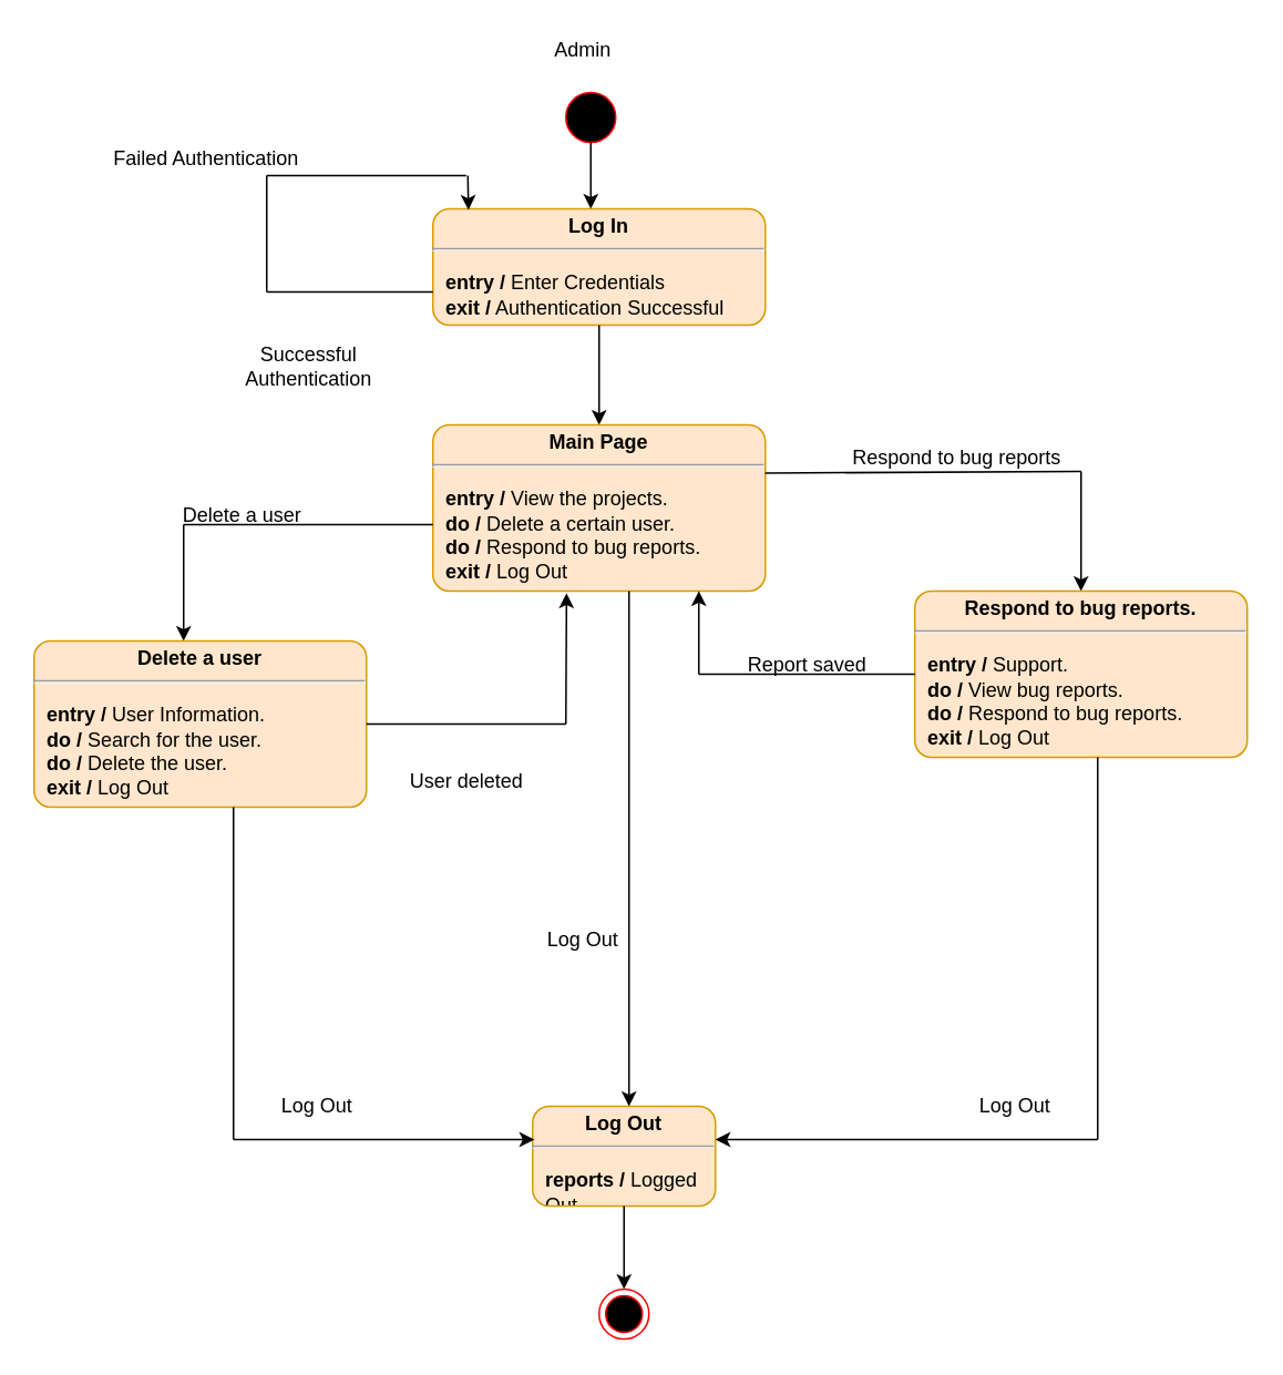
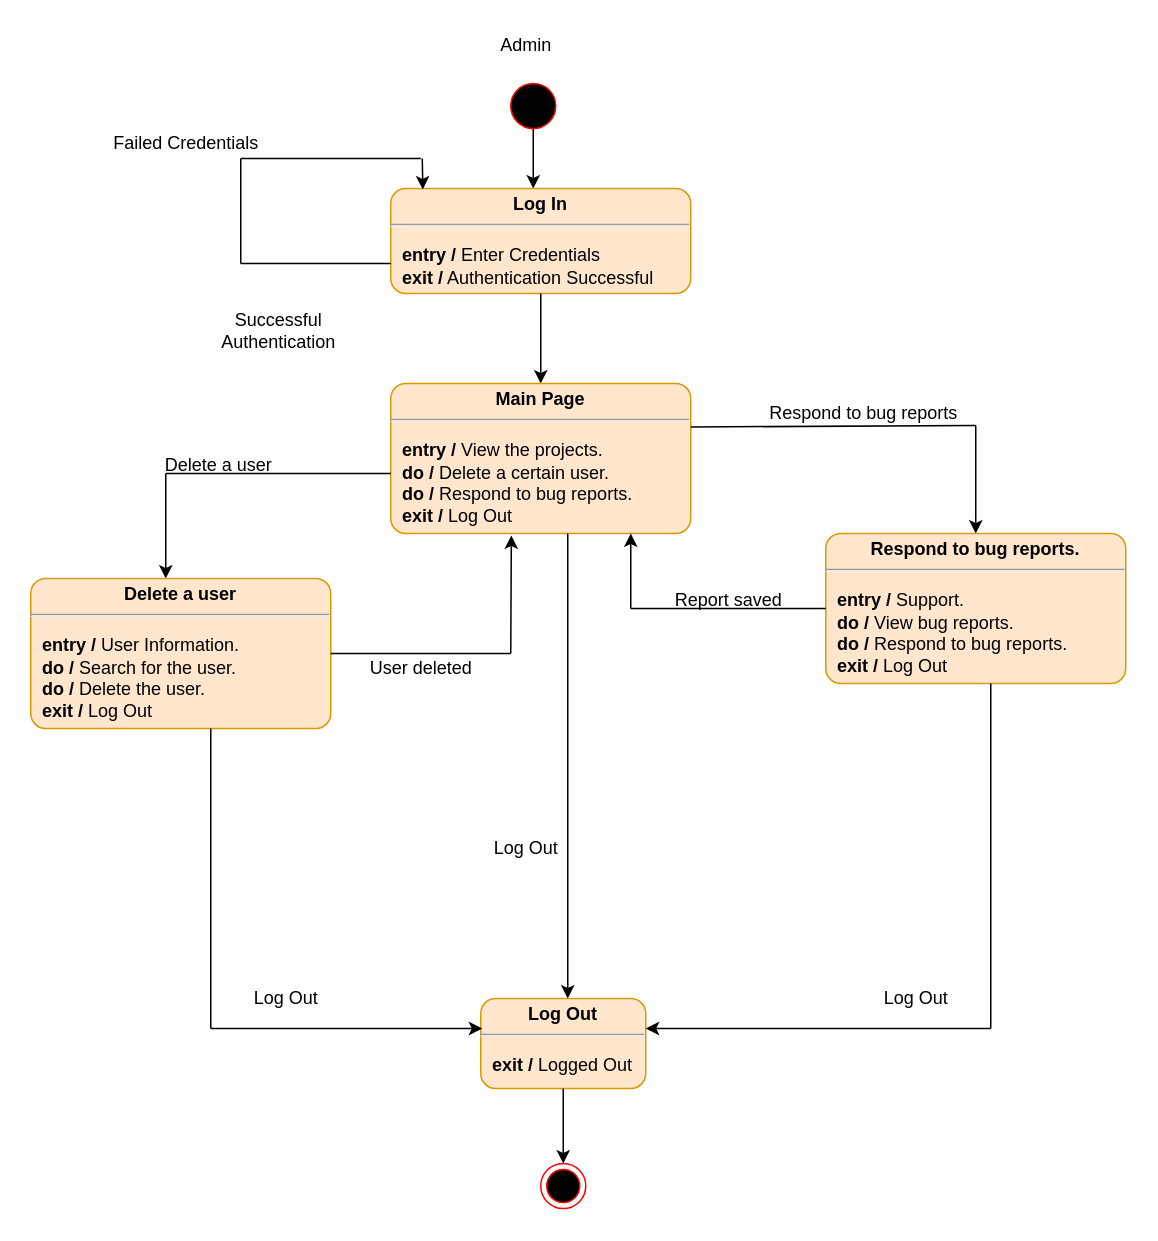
  <mxCell id="0" />
  <mxCell id="1" parent="0" />
  <mxCell id="2" value="" style="shape=ellipse;html=1;fillColor=#000000;fontSize=18;fontColor=#000000;strokeColor=#FF0000;" parent="1" vertex="1"><mxGeometry x="340" y="55" width="30" height="30" as="geometry" /></mxCell>
  <mxCell id="3" value="Admin" style="text;html=1;resizable=0;autosize=1;align=center;verticalAlign=middle;points=[];fillColor=none;strokeColor=none;rounded=0;" parent="1" vertex="1"><mxGeometry x="325" y="20" width="50" height="20" as="geometry" /></mxCell>
  <mxCell id="4" value="" style="endArrow=classic;html=1;rounded=0;exitX=0.5;exitY=1;exitDx=0;exitDy=0;" parent="1" source="2" edge="1"><mxGeometry width="50" height="50" relative="1" as="geometry"><mxPoint x="350" y="135" as="sourcePoint" /><mxPoint x="355" y="125" as="targetPoint" /></mxGeometry></mxCell>
  <mxCell id="5" value="&lt;p style=&quot;margin: 0px ; margin-top: 4px ; text-align: center&quot;&gt;&lt;b&gt;Log In&lt;/b&gt;&lt;/p&gt;&lt;hr&gt;&lt;p&gt;&lt;/p&gt;&lt;p style=&quot;margin: 0px ; margin-left: 8px ; text-align: left&quot;&gt;&lt;b&gt;entry /&lt;/b&gt; Enter Credentials&lt;br&gt;&lt;b&gt;exit /&lt;/b&gt; Authentication Successful&lt;/p&gt;" style="shape=mxgraph.sysml.simpleState;html=1;overflow=fill;whiteSpace=wrap;align=center;fillColor=#ffe6cc;strokeColor=#d79b00;" parent="1" vertex="1"><mxGeometry x="260" y="125" width="200" height="70" as="geometry" /></mxCell>
  <mxCell id="6" value="" style="endArrow=none;html=1;rounded=0;" parent="1" edge="1"><mxGeometry width="50" height="50" relative="1" as="geometry"><mxPoint x="160" y="175" as="sourcePoint" /><mxPoint x="260" y="175" as="targetPoint" /><Array as="points"><mxPoint x="190" y="175" /></Array></mxGeometry></mxCell>
  <mxCell id="7" value="" style="endArrow=none;html=1;rounded=0;" parent="1" edge="1"><mxGeometry width="50" height="50" relative="1" as="geometry"><mxPoint x="160" y="175" as="sourcePoint" /><mxPoint x="160" y="105" as="targetPoint" /></mxGeometry></mxCell>
  <mxCell id="8" value="" style="endArrow=classic;html=1;rounded=0;entryX=0.107;entryY=0.01;entryDx=0;entryDy=0;entryPerimeter=0;" parent="1" target="5" edge="1"><mxGeometry width="50" height="50" relative="1" as="geometry"><mxPoint x="281" y="105" as="sourcePoint" /><mxPoint x="300" y="105" as="targetPoint" /></mxGeometry></mxCell>
  <mxCell id="9" value="" style="endArrow=none;html=1;rounded=0;" parent="1" edge="1"><mxGeometry width="50" height="50" relative="1" as="geometry"><mxPoint x="160" y="105" as="sourcePoint" /><mxPoint x="280" y="105" as="targetPoint" /></mxGeometry></mxCell>
- <mxCell id="10" value="Failed Authentication&amp;nbsp;" style="text;html=1;resizable=0;autosize=1;align=center;verticalAlign=middle;points=[];fillColor=none;strokeColor=none;rounded=0;" parent="1" vertex="1"><mxGeometry x="60" y="85" width="130" height="20" as="geometry" /></mxCell>
+ <mxCell id="10" value="Failed Credentials&amp;nbsp;" style="text;html=1;resizable=0;autosize=1;align=center;verticalAlign=middle;points=[];fillColor=none;strokeColor=none;rounded=0;" parent="1" vertex="1"><mxGeometry x="60" y="85" width="130" height="20" as="geometry" /></mxCell>
  <mxCell id="11" value="" style="endArrow=classic;html=1;rounded=0;exitX=0.5;exitY=1;exitDx=0;exitDy=0;exitPerimeter=0;" parent="1" source="5" edge="1"><mxGeometry width="50" height="50" relative="1" as="geometry"><mxPoint x="350" y="245" as="sourcePoint" /><mxPoint x="360" y="255" as="targetPoint" /></mxGeometry></mxCell>
  <mxCell id="12" value="&lt;p style=&quot;margin: 0px ; margin-top: 4px ; text-align: center&quot;&gt;&lt;b&gt;Main Page&lt;/b&gt;&lt;/p&gt;&lt;hr&gt;&lt;p&gt;&lt;/p&gt;&lt;p style=&quot;margin: 0px ; margin-left: 8px ; text-align: left&quot;&gt;&lt;b&gt;entry / &lt;/b&gt;View the projects.&lt;/p&gt;&lt;p style=&quot;margin: 0px ; margin-left: 8px ; text-align: left&quot;&gt;&lt;b&gt;do / &lt;/b&gt;Delete&lt;b&gt;&amp;nbsp;&lt;/b&gt;a certain user.&lt;/p&gt;&lt;p style=&quot;margin: 0px ; margin-left: 8px ; text-align: left&quot;&gt;&lt;b&gt;do / &lt;/b&gt;Respond to&amp;nbsp;bug reports.&lt;br&gt;&lt;b&gt;exit / &lt;/b&gt;Log Out&lt;/p&gt;" style="shape=mxgraph.sysml.simpleState;html=1;overflow=fill;whiteSpace=wrap;align=center;fillColor=#ffe6cc;strokeColor=#d79b00;" parent="1" vertex="1"><mxGeometry x="260" y="255" width="200" height="100" as="geometry" /></mxCell>
  <mxCell id="13" value="Successful &lt;br&gt;Authentication" style="text;html=1;resizable=0;autosize=1;align=center;verticalAlign=middle;points=[];fillColor=none;strokeColor=none;rounded=0;" parent="1" vertex="1"><mxGeometry x="140" y="205" width="90" height="30" as="geometry" /></mxCell>
  <mxCell id="14" value="" style="endArrow=none;html=1;rounded=0;" parent="1" edge="1"><mxGeometry width="50" height="50" relative="1" as="geometry"><mxPoint x="110" y="315" as="sourcePoint" /><mxPoint x="260" y="315" as="targetPoint" /></mxGeometry></mxCell>
  <mxCell id="15" value="" style="endArrow=classic;html=1;rounded=0;" parent="1" edge="1"><mxGeometry width="50" height="50" relative="1" as="geometry"><mxPoint x="110" y="315" as="sourcePoint" /><mxPoint x="110" y="385" as="targetPoint" /></mxGeometry></mxCell>
  <mxCell id="16" value="&lt;p style=&quot;margin: 0px ; margin-top: 4px ; text-align: center&quot;&gt;&lt;b&gt;Delete a user&lt;/b&gt;&lt;/p&gt;&lt;hr&gt;&lt;p&gt;&lt;/p&gt;&lt;p style=&quot;margin: 0px ; margin-left: 8px ; text-align: left&quot;&gt;&lt;b&gt;entry / &lt;/b&gt;User Information.&lt;/p&gt;&lt;p style=&quot;margin: 0px ; margin-left: 8px ; text-align: left&quot;&gt;&lt;b&gt;do / &lt;/b&gt;Search for the user.&lt;/p&gt;&lt;p style=&quot;margin: 0px ; margin-left: 8px ; text-align: left&quot;&gt;&lt;b&gt;do / &lt;/b&gt;Delete the user.&lt;/p&gt;&lt;p style=&quot;margin: 0px ; margin-left: 8px ; text-align: left&quot;&gt;&lt;b&gt;exit / &lt;/b&gt;Log Out&lt;/p&gt;" style="shape=mxgraph.sysml.simpleState;html=1;overflow=fill;whiteSpace=wrap;align=center;fillColor=#ffe6cc;strokeColor=#d79b00;" parent="1" vertex="1"><mxGeometry x="20" y="385" width="200" height="100" as="geometry" /></mxCell>
  <mxCell id="17" style="edgeStyle=none;rounded=0;orthogonalLoop=1;jettySize=auto;html=1;" parent="1" edge="1"><mxGeometry relative="1" as="geometry"><mxPoint x="650" y="283" as="sourcePoint" /><mxPoint x="650" y="355" as="targetPoint" /></mxGeometry></mxCell>
  <mxCell id="18" value="" style="endArrow=none;html=1;rounded=0;" parent="1" edge="1"><mxGeometry width="50" height="50" relative="1" as="geometry"><mxPoint x="460" y="284" as="sourcePoint" /><mxPoint x="650" y="283" as="targetPoint" /></mxGeometry></mxCell>
  <mxCell id="19" value="&lt;p style=&quot;margin: 0px ; margin-top: 4px ; text-align: center&quot;&gt;&lt;b&gt;Respond to bug reports.&lt;/b&gt;&lt;/p&gt;&lt;hr&gt;&lt;p&gt;&lt;/p&gt;&lt;p style=&quot;margin: 0px ; margin-left: 8px ; text-align: left&quot;&gt;&lt;b&gt;entry / &lt;/b&gt;Support.&lt;/p&gt;&lt;p style=&quot;margin: 0px ; margin-left: 8px ; text-align: left&quot;&gt;&lt;b&gt;do / &lt;/b&gt;View bug reports.&lt;/p&gt;&lt;p style=&quot;margin: 0px ; margin-left: 8px ; text-align: left&quot;&gt;&lt;b&gt;do / &lt;/b&gt;Respond to bug reports.&lt;br&gt;&lt;b&gt;exit / &lt;/b&gt;Log Out&lt;/p&gt;" style="shape=mxgraph.sysml.simpleState;html=1;overflow=fill;whiteSpace=wrap;align=center;fillColor=#ffe6cc;strokeColor=#d79b00;" parent="1" vertex="1"><mxGeometry x="550" y="355" width="200" height="100" as="geometry" /></mxCell>
  <mxCell id="20" value="" style="endArrow=none;html=1;rounded=0;exitX=1;exitY=0.5;exitDx=0;exitDy=0;exitPerimeter=0;" parent="1" source="16" edge="1"><mxGeometry width="50" height="50" relative="1" as="geometry"><mxPoint x="290" y="535" as="sourcePoint" /><mxPoint x="340" y="435" as="targetPoint" /></mxGeometry></mxCell>
  <mxCell id="21" value="" style="endArrow=classic;html=1;rounded=0;entryX=0.397;entryY=1.013;entryDx=0;entryDy=0;entryPerimeter=0;" parent="1" edge="1"><mxGeometry width="50" height="50" relative="1" as="geometry"><mxPoint x="340" y="435" as="sourcePoint" /><mxPoint x="340.4" y="356.3" as="targetPoint" /><Array as="points" /></mxGeometry></mxCell>
  <mxCell id="22" value="" style="endArrow=none;html=1;rounded=0;entryX=0;entryY=0.5;entryDx=0;entryDy=0;entryPerimeter=0;" parent="1" target="19" edge="1"><mxGeometry width="50" height="50" relative="1" as="geometry"><mxPoint x="420" y="405" as="sourcePoint" /><mxPoint x="520" y="395" as="targetPoint" /></mxGeometry></mxCell>
  <mxCell id="23" value="" style="endArrow=classic;html=1;rounded=0;" parent="1" edge="1"><mxGeometry width="50" height="50" relative="1" as="geometry"><mxPoint x="420" y="405" as="sourcePoint" /><mxPoint x="420" y="355" as="targetPoint" /></mxGeometry></mxCell>
  <mxCell id="24" value="Delete a user" style="text;html=1;resizable=0;autosize=1;align=center;verticalAlign=middle;points=[];fillColor=none;strokeColor=none;rounded=0;" parent="1" vertex="1"><mxGeometry x="100" y="300" width="90" height="20" as="geometry" /></mxCell>
- <mxCell id="25" value="User deleted" style="text;html=1;resizable=0;autosize=1;align=center;verticalAlign=middle;points=[];fillColor=none;strokeColor=none;rounded=0;" parent="1" vertex="1"><mxGeometry x="240" y="460" width="80" height="20" as="geometry" /></mxCell>
+ <mxCell id="25" value="User deleted" style="text;html=1;resizable=0;autosize=1;align=center;verticalAlign=middle;points=[];fillColor=none;strokeColor=none;rounded=0;" parent="1" vertex="1"><mxGeometry x="240" y="435" width="80" height="20" as="geometry" /></mxCell>
  <mxCell id="26" value="Respond to bug reports" style="text;html=1;resizable=0;autosize=1;align=center;verticalAlign=middle;points=[];fillColor=none;strokeColor=none;rounded=0;" parent="1" vertex="1"><mxGeometry x="505" y="265" width="140" height="20" as="geometry" /></mxCell>
  <mxCell id="27" value="Report saved" style="text;html=1;resizable=0;autosize=1;align=center;verticalAlign=middle;points=[];fillColor=none;strokeColor=none;rounded=0;" parent="1" vertex="1"><mxGeometry x="440" y="390" width="90" height="20" as="geometry" /></mxCell>
  <mxCell id="28" value="" style="endArrow=none;html=1;rounded=0;" parent="1" edge="1"><mxGeometry width="50" height="50" relative="1" as="geometry"><mxPoint x="140" y="685" as="sourcePoint" /><mxPoint x="140" y="485" as="targetPoint" /></mxGeometry></mxCell>
- <mxCell id="29" value="&lt;p style=&quot;margin: 0px ; margin-top: 4px ; text-align: center&quot;&gt;&lt;b&gt;Log Out&lt;/b&gt;&lt;/p&gt;&lt;hr&gt;&lt;p&gt;&lt;/p&gt;&lt;p style=&quot;margin: 0px ; margin-left: 8px ; text-align: left&quot;&gt;&lt;b&gt;reports / &lt;/b&gt;&lt;span&gt;Logged Out&lt;/span&gt;&lt;/p&gt;" style="shape=mxgraph.sysml.simpleState;html=1;overflow=fill;whiteSpace=wrap;align=center;fillColor=#ffe6cc;strokeColor=#d79b00;" parent="1" vertex="1"><mxGeometry x="320" y="665" width="110" height="60" as="geometry" /></mxCell>
+ <mxCell id="29" value="&lt;p style=&quot;margin: 0px ; margin-top: 4px ; text-align: center&quot;&gt;&lt;b&gt;Log Out&lt;/b&gt;&lt;/p&gt;&lt;hr&gt;&lt;p&gt;&lt;/p&gt;&lt;p style=&quot;margin: 0px ; margin-left: 8px ; text-align: left&quot;&gt;&lt;b&gt;exit / &lt;/b&gt;&lt;span&gt;Logged Out&lt;/span&gt;&lt;/p&gt;" style="shape=mxgraph.sysml.simpleState;html=1;overflow=fill;whiteSpace=wrap;align=center;fillColor=#ffe6cc;strokeColor=#d79b00;" parent="1" vertex="1"><mxGeometry x="320" y="665" width="110" height="60" as="geometry" /></mxCell>
  <mxCell id="30" value="" style="endArrow=classic;html=1;rounded=0;entryX=0.091;entryY=0.333;entryDx=0;entryDy=0;entryPerimeter=0;" parent="1" edge="1"><mxGeometry width="50" height="50" relative="1" as="geometry"><mxPoint x="140" y="685" as="sourcePoint" /><mxPoint x="321.01" y="684.98" as="targetPoint" /></mxGeometry></mxCell>
  <mxCell id="31" value="" style="endArrow=none;html=1;rounded=0;" parent="1" edge="1"><mxGeometry width="50" height="50" relative="1" as="geometry"><mxPoint x="660" y="685" as="sourcePoint" /><mxPoint x="660" y="455" as="targetPoint" /></mxGeometry></mxCell>
  <mxCell id="32" value="" style="endArrow=classic;html=1;rounded=0;" parent="1" edge="1"><mxGeometry width="50" height="50" relative="1" as="geometry"><mxPoint x="660" y="685" as="sourcePoint" /><mxPoint x="430" y="685" as="targetPoint" /></mxGeometry></mxCell>
  <mxCell id="33" value="" style="endArrow=classic;html=1;rounded=0;" parent="1" edge="1"><mxGeometry width="50" height="50" relative="1" as="geometry"><mxPoint x="378" y="355" as="sourcePoint" /><mxPoint x="378" y="665" as="targetPoint" /></mxGeometry></mxCell>
  <mxCell id="34" value="Log Out" style="text;html=1;resizable=0;autosize=1;align=center;verticalAlign=middle;points=[];fillColor=none;strokeColor=none;rounded=0;" parent="1" vertex="1"><mxGeometry x="320" y="555" width="60" height="20" as="geometry" /></mxCell>
  <mxCell id="35" value="Log Out" style="text;html=1;resizable=0;autosize=1;align=center;verticalAlign=middle;points=[];fillColor=none;strokeColor=none;rounded=0;" parent="1" vertex="1"><mxGeometry x="160" y="655" width="60" height="20" as="geometry" /></mxCell>
  <mxCell id="36" value="Log Out" style="text;html=1;resizable=0;autosize=1;align=center;verticalAlign=middle;points=[];fillColor=none;strokeColor=none;rounded=0;" parent="1" vertex="1"><mxGeometry x="580" y="655" width="60" height="20" as="geometry" /></mxCell>
  <mxCell id="37" value="" style="endArrow=classic;html=1;rounded=0;exitX=0.5;exitY=1;exitDx=0;exitDy=0;exitPerimeter=0;" parent="1" source="29" edge="1"><mxGeometry width="50" height="50" relative="1" as="geometry"><mxPoint x="350" y="785" as="sourcePoint" /><mxPoint x="375" y="775" as="targetPoint" /></mxGeometry></mxCell>
  <mxCell id="38" value="" style="ellipse;html=1;shape=endState;fillColor=#000000;strokeColor=#ff0000;" parent="1" vertex="1"><mxGeometry x="360" y="775" width="30" height="30" as="geometry" /></mxCell>
